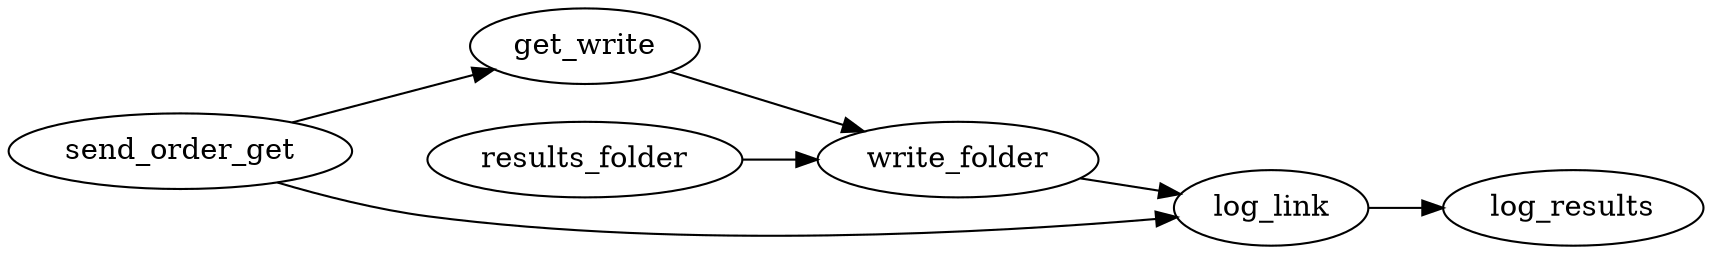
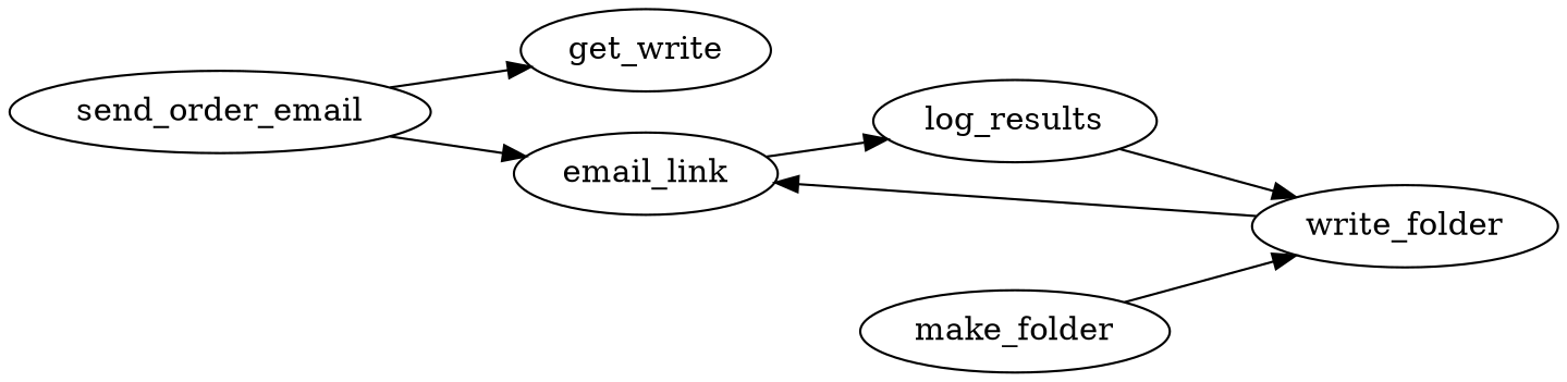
  digraph {
    rankdir=LR
    n1 [label=get_write]
-   send_order_email [label=send_order_get]
-   email_link [label=log_link]
+   send_order_email
+   email_link
    n4 [label=write_folder]
-   make_folder [label=results_folder]
+   make_folder
    log_results
-   n1 -> n4
+   log_results -> n4
    send_order_email -> n1
    send_order_email -> email_link
    email_link -> log_results
    n4 -> email_link
    make_folder -> n4
  }
